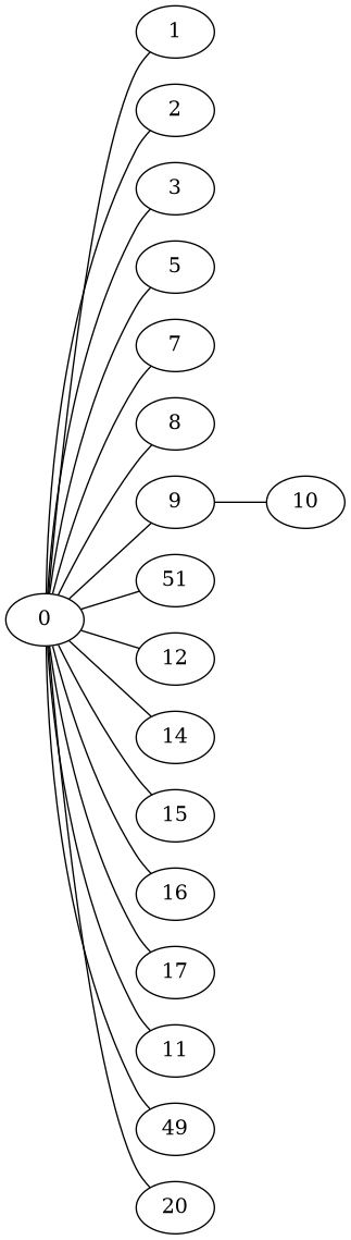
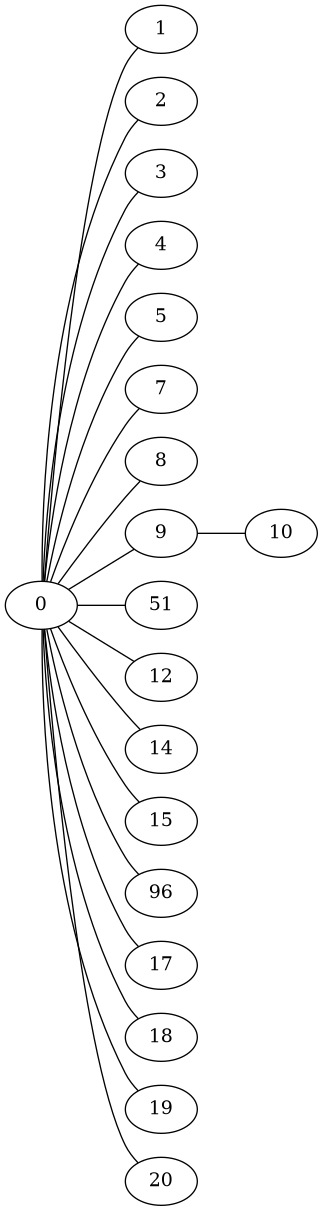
  graph {
    rankdir=LR
    node [type=physical]
    n1 [label=0 type=virtual]
    n2 [label=1]
    n3 [label=2]
    n4 [label=3]
+   n5 [label=4]
    n6 [label=5]
    n7 [label=7]
    n8 [label=8]
    n9 [label=9]
    n10 [label=51]
    n11 [label=12]
    n12 [label=14]
    n13 [label=15]
-   n14 [label=16]
+   n14 [label=96]
    n15 [label=17]
-   n16 [label=11]
-   n17 [label=49]
+   n16 [label=18]
+   n17 [label=19]
    n18 [label=20]
    n19 [label=10]
    n1 -- n2
    n1 -- n3
    n1 -- n4
+   n1 -- n5
    n1 -- n6
    n1 -- n7
    n1 -- n8
    n1 -- n9
    n1 -- n10
    n1 -- n11
    n1 -- n12
    n1 -- n13
    n1 -- n14
    n1 -- n15
    n1 -- n16
    n1 -- n17
    n1 -- n18
    n9 -- n19
  }
